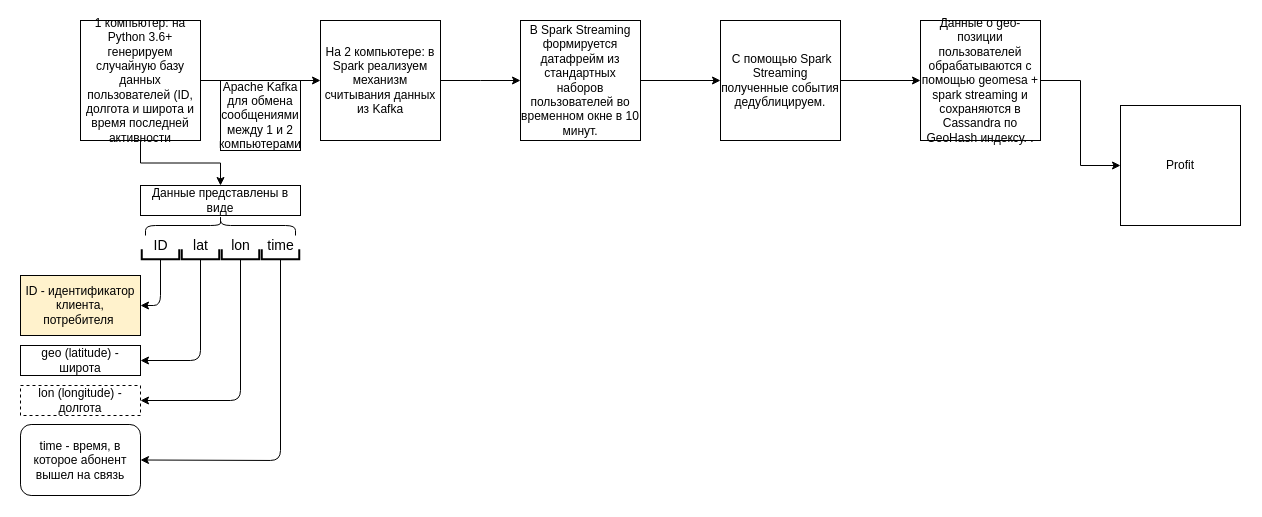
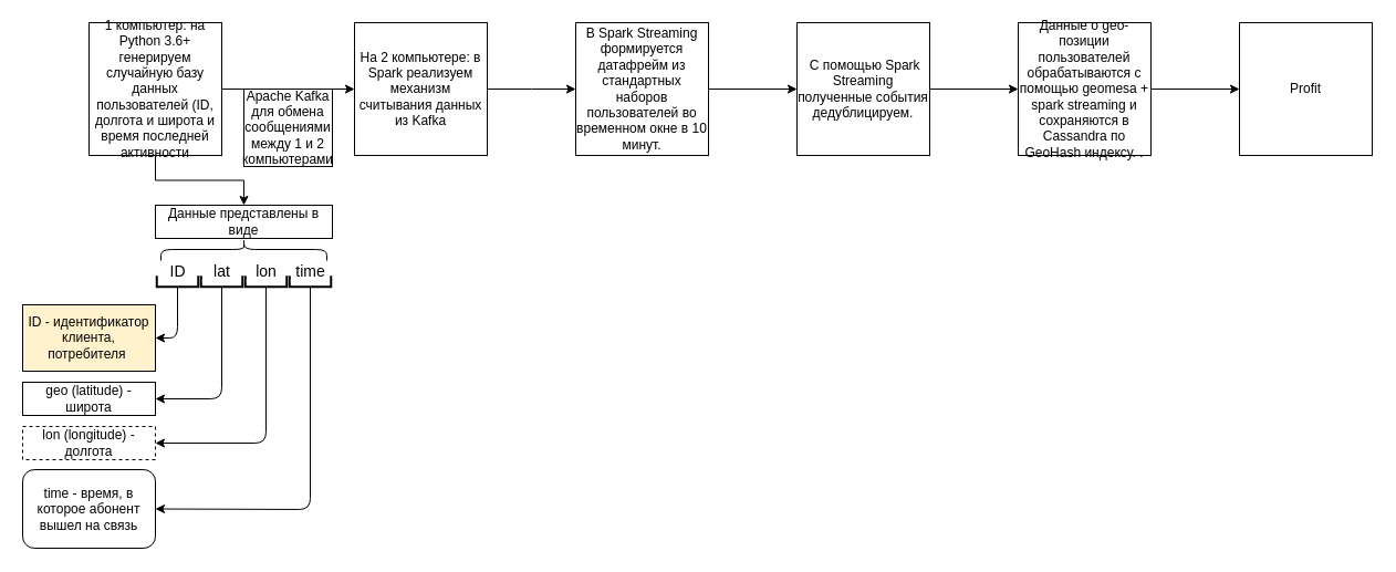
  <mxCell id="0" />
  <mxCell id="1" parent="0" />
  <mxCell id="2" style="edgeStyle=orthogonalEdgeStyle;rounded=0;orthogonalLoop=1;jettySize=auto;html=1;exitX=1;exitY=0.5;exitDx=0;exitDy=0;" edge="1" parent="1" source="4"><mxGeometry relative="1" as="geometry"><mxPoint x="320" y="80" as="targetPoint" /></mxGeometry></mxCell>
  <mxCell id="3" style="edgeStyle=orthogonalEdgeStyle;rounded=0;orthogonalLoop=1;jettySize=auto;html=1;exitX=0.5;exitY=1;exitDx=0;exitDy=0;" edge="1" parent="1" source="4" target="15"><mxGeometry relative="1" as="geometry" /></mxCell>
  <mxCell id="4" value="1 компьютер:&amp;nbsp;на Python 3.6+ генерируем случайную базу данных пользователей (ID, долгота и широта и время последней активности" style="rounded=0;whiteSpace=wrap;html=1;" vertex="1" parent="1"><mxGeometry x="80" y="20" width="120" height="120" as="geometry" /></mxCell>
  <mxCell id="5" value="Apache Kafka для обмена сообщениями между 1 и 2 компьютерами" style="rounded=0;whiteSpace=wrap;html=1;" vertex="1" parent="1"><mxGeometry x="220" y="80" width="80" height="70" as="geometry" /></mxCell>
  <mxCell id="6" style="edgeStyle=orthogonalEdgeStyle;rounded=0;orthogonalLoop=1;jettySize=auto;html=1;exitX=1;exitY=0.5;exitDx=0;exitDy=0;" edge="1" parent="1" source="7"><mxGeometry relative="1" as="geometry"><mxPoint x="520" y="80" as="targetPoint" /></mxGeometry></mxCell>
  <mxCell id="7" value="На 2 компьютере:&amp;nbsp;в Spark реализуем механизм считывания данных из Kafka" style="rounded=0;whiteSpace=wrap;html=1;" vertex="1" parent="1"><mxGeometry x="320" y="20" width="120" height="120" as="geometry" /></mxCell>
  <mxCell id="8" style="edgeStyle=orthogonalEdgeStyle;rounded=0;orthogonalLoop=1;jettySize=auto;html=1;exitX=1;exitY=0.5;exitDx=0;exitDy=0;" edge="1" parent="1" source="9" target="11"><mxGeometry relative="1" as="geometry"><mxPoint x="720" y="80" as="targetPoint" /></mxGeometry></mxCell>
  <mxCell id="9" value="В Spark Streaming формируется датафрейм из стандартных наборов пользователей во временном окне в 10 минут." style="rounded=0;whiteSpace=wrap;html=1;" vertex="1" parent="1"><mxGeometry x="520" y="20" width="120" height="120" as="geometry" /></mxCell>
  <mxCell id="10" style="edgeStyle=orthogonalEdgeStyle;rounded=0;orthogonalLoop=1;jettySize=auto;html=1;exitX=1;exitY=0.5;exitDx=0;exitDy=0;" edge="1" parent="1" source="11" target="13"><mxGeometry relative="1" as="geometry"><mxPoint x="920" y="80" as="targetPoint" /></mxGeometry></mxCell>
  <mxCell id="11" value="&amp;nbsp;C помощью Spark Streaming полученные события дедублицируем." style="rounded=0;whiteSpace=wrap;html=1;" vertex="1" parent="1"><mxGeometry x="720" y="20" width="120" height="120" as="geometry" /></mxCell>
  <mxCell id="12" style="edgeStyle=orthogonalEdgeStyle;rounded=0;orthogonalLoop=1;jettySize=auto;html=1;exitX=1;exitY=0.5;exitDx=0;exitDy=0;" edge="1" parent="1" source="13" target="14"><mxGeometry relative="1" as="geometry"><mxPoint x="1120" y="80" as="targetPoint" /></mxGeometry></mxCell>
  <mxCell id="13" value="Данные о geo-позиции пользователей обрабатываются с помощью geomesa + spark streaming и сохраняются в Cassandra по GeoHash индексу. ." style="rounded=0;whiteSpace=wrap;html=1;" vertex="1" parent="1"><mxGeometry x="920" y="20" width="120" height="120" as="geometry" /></mxCell>
- <mxCell id="14" value="Profit" style="rounded=0;whiteSpace=wrap;html=1;" vertex="1" parent="1"><mxGeometry x="1120" y="105" width="120" height="120" as="geometry" /></mxCell>
+ <mxCell id="14" value="Profit" style="rounded=0;whiteSpace=wrap;html=1;" vertex="1" parent="1"><mxGeometry x="1120" y="20" width="120" height="120" as="geometry" /></mxCell>
  <mxCell id="15" value="Данные представлены в виде" style="rounded=0;whiteSpace=wrap;html=1;" vertex="1" parent="1"><mxGeometry x="140" y="185" width="160" height="30" as="geometry" /></mxCell>
  <mxCell id="16" value="&lt;font style=&quot;font-size: 14px&quot;&gt;ID&lt;/font&gt;" style="text;html=1;align=center;verticalAlign=middle;resizable=0;points=[];autosize=1;" vertex="1" parent="1"><mxGeometry x="145" y="235" width="30" height="20" as="geometry" /></mxCell>
  <mxCell id="17" value="&lt;font style=&quot;font-size: 14px&quot;&gt;lat&lt;/font&gt;" style="text;html=1;align=center;verticalAlign=middle;resizable=0;points=[];autosize=1;" vertex="1" parent="1"><mxGeometry x="185" y="235" width="30" height="20" as="geometry" /></mxCell>
  <mxCell id="18" value="&lt;font style=&quot;font-size: 14px&quot;&gt;lon&lt;/font&gt;" style="text;html=1;align=center;verticalAlign=middle;resizable=0;points=[];autosize=1;" vertex="1" parent="1"><mxGeometry x="225" y="235" width="30" height="20" as="geometry" /></mxCell>
  <mxCell id="19" value="&lt;font style=&quot;font-size: 14px&quot;&gt;time&lt;/font&gt;" style="text;html=1;align=center;verticalAlign=middle;resizable=0;points=[];autosize=1;" vertex="1" parent="1"><mxGeometry x="260" y="235" width="40" height="20" as="geometry" /></mxCell>
  <mxCell id="20" value="" style="strokeWidth=2;html=1;shape=mxgraph.flowchart.annotation_1;align=left;pointerEvents=1;rotation=-90;" vertex="1" parent="1"><mxGeometry x="155" y="235" width="10" height="37.5" as="geometry" /></mxCell>
  <mxCell id="21" value="" style="strokeWidth=2;html=1;shape=mxgraph.flowchart.annotation_1;align=left;pointerEvents=1;rotation=-90;" vertex="1" parent="1"><mxGeometry x="195" y="235" width="10" height="37.5" as="geometry" /></mxCell>
  <mxCell id="22" value="" style="strokeWidth=2;html=1;shape=mxgraph.flowchart.annotation_1;align=left;pointerEvents=1;rotation=-90;" vertex="1" parent="1"><mxGeometry x="235" y="235" width="10" height="37.5" as="geometry" /></mxCell>
  <mxCell id="23" value="" style="strokeWidth=2;html=1;shape=mxgraph.flowchart.annotation_1;align=left;pointerEvents=1;rotation=-90;" vertex="1" parent="1"><mxGeometry x="275" y="235" width="10" height="37.5" as="geometry" /></mxCell>
  <mxCell id="24" value="ID - идентификатор клиента, потребителя&amp;nbsp;" style="rounded=0;whiteSpace=wrap;html=1;fillColor=#fff2cc;" vertex="1" parent="1"><mxGeometry x="20" y="275" width="120" height="60" as="geometry" /></mxCell>
  <mxCell id="25" value="&lt;font style=&quot;font-size: 12px&quot;&gt;geo (latitude) - широта&lt;br&gt;&lt;/font&gt;" style="rounded=0;whiteSpace=wrap;html=1;" vertex="1" parent="1"><mxGeometry x="20" y="345" width="120" height="30" as="geometry" /></mxCell>
  <mxCell id="26" value="&lt;font style=&quot;font-size: 12px&quot;&gt;lon (longitude) - долгота&lt;br&gt;&lt;/font&gt;" style="rounded=0;whiteSpace=wrap;html=1;dashed=1;" vertex="1" parent="1"><mxGeometry x="20" y="385" width="120" height="30" as="geometry" /></mxCell>
  <mxCell id="27" value="&lt;font style=&quot;font-size: 12px&quot;&gt;time - время, в которое абонент вышел на связь&lt;br&gt;&lt;/font&gt;" style="whiteSpace=wrap;html=1;rounded=1;" vertex="1" parent="1"><mxGeometry x="20" y="424" width="120" height="71" as="geometry" /></mxCell>
  <mxCell id="28" value="" style="endArrow=classic;html=1;exitX=0;exitY=0.5;exitDx=0;exitDy=0;exitPerimeter=0;entryX=1;entryY=0.5;entryDx=0;entryDy=0;" edge="1" parent="1" source="20" target="24"><mxGeometry width="50" height="50" relative="1" as="geometry"><mxPoint x="190" y="275" as="sourcePoint" /><mxPoint x="180" y="315" as="targetPoint" /><Array as="points"><mxPoint x="160" y="305" /></Array></mxGeometry></mxCell>
  <mxCell id="29" value="" style="endArrow=classic;html=1;exitX=0;exitY=0.5;exitDx=0;exitDy=0;exitPerimeter=0;entryX=1;entryY=0.5;entryDx=0;entryDy=0;" edge="1" parent="1" source="21" target="25"><mxGeometry width="50" height="50" relative="1" as="geometry"><mxPoint x="175" y="355" as="sourcePoint" /><mxPoint x="225" y="305" as="targetPoint" /><Array as="points"><mxPoint x="200" y="360" /></Array></mxGeometry></mxCell>
  <mxCell id="30" value="" style="endArrow=classic;html=1;exitX=0;exitY=0.5;exitDx=0;exitDy=0;exitPerimeter=0;entryX=1;entryY=0.5;entryDx=0;entryDy=0;" edge="1" parent="1" source="22" target="26"><mxGeometry width="50" height="50" relative="1" as="geometry"><mxPoint x="235" y="375" as="sourcePoint" /><mxPoint x="285" y="325" as="targetPoint" /><Array as="points"><mxPoint x="240" y="400" /></Array></mxGeometry></mxCell>
  <mxCell id="31" value="" style="endArrow=classic;html=1;exitX=0;exitY=0.5;exitDx=0;exitDy=0;exitPerimeter=0;entryX=1;entryY=0.5;entryDx=0;entryDy=0;" edge="1" parent="1" source="23" target="27"><mxGeometry width="50" height="50" relative="1" as="geometry"><mxPoint x="275" y="335" as="sourcePoint" /><mxPoint x="325" y="285" as="targetPoint" /><Array as="points"><mxPoint x="280" y="460" /></Array></mxGeometry></mxCell>
  <mxCell id="32" value="" style="shape=curlyBracket;whiteSpace=wrap;html=1;rounded=1;rotation=90;" vertex="1" parent="1"><mxGeometry x="210" y="150" width="20" height="150" as="geometry" /></mxCell>
